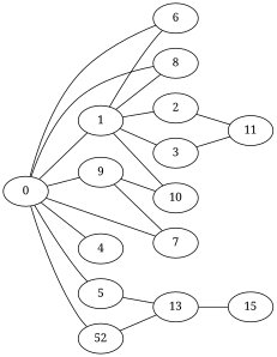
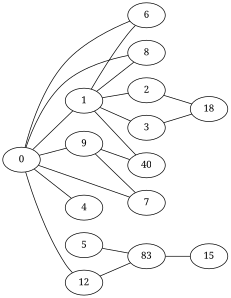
  strict graph {
    fontname="Noto Serif"
    rankdir=LR
    node [active=False fontname="Noto Serif"]
    edge [fontname="Noto Serif" similarity=0.9048374180359595 strict_flag=True]
    0 [ID=0 fname_comp="lig_ejm_31.sdf"]
    1 [ID=1 fname_comp="lig_ejm_42.sdf"]
    4 [ID=4 fname_comp="lig_ejm_45.sdf"]
    9 [ID=9 fname_comp="lig_ejm_50.sdf"]
    5 [ID=5 fname_comp="lig_ejm_46.sdf"]
-   12 [ID=12 fname_comp="lig_jmc_23.sdf" label=52]
+   12 [ID=12 fname_comp="lig_jmc_23.sdf"]
    6 [ID=6 fname_comp="lig_ejm_47.sdf"]
    7 [ID=7 fname_comp="lig_ejm_48.sdf"]
    8 [ID=8 fname_comp="lig_ejm_49.sdf"]
    2 [ID=2 fname_comp="lig_ejm_43.sdf"]
    3 [ID=3 fname_comp="lig_ejm_44.sdf"]
-   10 [ID=10 fname_comp="lig_ejm_54.sdf"]
-   13 [ID=13 fname_comp="lig_jmc_27.sdf"]
-   11 [ID=11 fname_comp="lig_ejm_55.sdf"]
+   10 [ID=10 fname_comp="lig_ejm_54.sdf" label=40]
+   13 [ID=13 fname_comp="lig_jmc_27.sdf" label=83]
+   11 [ID=11 fname_comp="lig_ejm_55.sdf" label=18]
    15 [ID=15 fname_comp="lig_jmc_30.sdf"]
    0 -- 1
    0 -- 4 [similarity=0.7408182206817179]
    0 -- 9
-   0 -- 5 [similarity=0.36787944117144233 strict_flag=False]
    0 -- 12 [similarity=0.33287108369807955 strict_flag=False]
    0 -- 6 [similarity=0.33287108369807955 strict_flag=False]
    0 -- 7 [similarity=0.301194211912202 strict_flag=False]
    0 -- 8 [similarity=0.27253179303401254 strict_flag=False]
    1 -- 6 [similarity=0.301194211912202 strict_flag=False]
    1 -- 8 [similarity=0.24659696394160643 strict_flag=False]
    1 -- 2
    1 -- 3 [similarity=0.8187307530779818]
    1 -- 10 [similarity=0.8607079764250578]
    9 -- 7 [similarity=0.27253179303401254 strict_flag=False]
    9 -- 10 [similarity=0.8187307530779817]
    5 -- 13 [similarity=0.49658530379140947]
    12 -- 13 [similarity=0.951229424500714]
    2 -- 11 [similarity=0.8607079764250578]
    3 -- 11 [similarity=0.7788007830714049]
    13 -- 15 [similarity=0.7408182206817179]
  }
